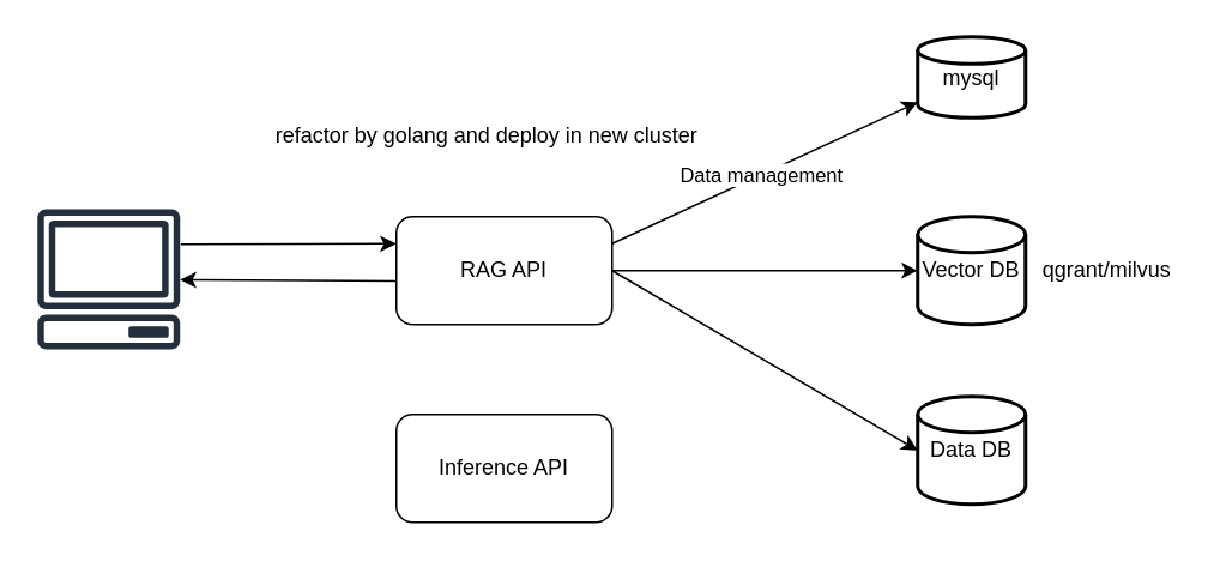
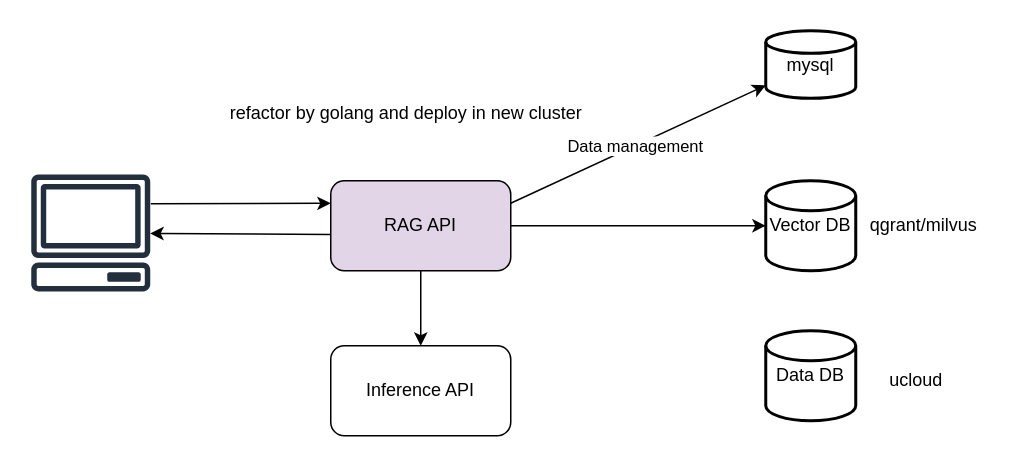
  <mxCell id="0" />
  <mxCell id="1" parent="0" />
  <mxCell id="2" value="Vector DB" style="strokeWidth=2;html=1;shape=mxgraph.flowchart.database;whiteSpace=wrap;" vertex="1" parent="1"><mxGeometry x="510" y="120" width="60" height="60" as="geometry" /></mxCell>
  <mxCell id="3" value="Data DB" style="strokeWidth=2;html=1;shape=mxgraph.flowchart.database;whiteSpace=wrap;" vertex="1" parent="1"><mxGeometry x="510" y="220" width="60" height="60" as="geometry" /></mxCell>
  <mxCell id="4" style="edgeStyle=none;rounded=0;orthogonalLoop=1;jettySize=auto;html=1;entryX=0;entryY=0.25;entryDx=0;entryDy=0;" edge="1" parent="1" target="10"><mxGeometry relative="1" as="geometry"><mxPoint x="100.002" y="135.392" as="sourcePoint" /><mxPoint x="215.26" y="130" as="targetPoint" /></mxGeometry></mxCell>
  <mxCell id="5" value="" style="sketch=0;outlineConnect=0;fontColor=#232F3E;gradientColor=none;fillColor=#232F3D;strokeColor=none;dashed=0;verticalLabelPosition=bottom;verticalAlign=top;align=center;html=1;fontSize=12;fontStyle=0;aspect=fixed;pointerEvents=1;shape=mxgraph.aws4.client;" vertex="1" parent="1"><mxGeometry x="20" y="115.89" width="80" height="77.95" as="geometry" /></mxCell>
+ <mxCell id="6" style="edgeStyle=none;rounded=0;orthogonalLoop=1;jettySize=auto;html=1;exitX=0.5;exitY=1;exitDx=0;exitDy=0;" edge="1" parent="1" source="10" target="11"><mxGeometry relative="1" as="geometry" /></mxCell>
  <mxCell id="7" style="edgeStyle=none;rounded=0;orthogonalLoop=1;jettySize=auto;html=1;exitX=0;exitY=0.75;exitDx=0;exitDy=0;" edge="1" parent="1" target="5"><mxGeometry relative="1" as="geometry"><mxPoint x="220" y="155.82" as="sourcePoint" /><mxPoint x="99.702" y="144.174" as="targetPoint" /></mxGeometry></mxCell>
  <mxCell id="8" style="edgeStyle=none;rounded=0;orthogonalLoop=1;jettySize=auto;html=1;exitX=1;exitY=0.25;exitDx=0;exitDy=0;" edge="1" parent="1" source="10" target="14"><mxGeometry relative="1" as="geometry" /></mxCell>
  <mxCell id="9" value="Data management" style="edgeLabel;html=1;align=center;verticalAlign=middle;resizable=0;points=[];" vertex="1" connectable="0" parent="8"><mxGeometry x="-0.025" relative="1" as="geometry"><mxPoint as="offset" /></mxGeometry></mxCell>
- <mxCell id="10" value="RAG API&lt;br&gt;" style="rounded=1;whiteSpace=wrap;html=1;" vertex="1" parent="1"><mxGeometry x="220" y="120" width="120" height="60" as="geometry" /></mxCell>
+ <mxCell id="10" value="RAG API&lt;br&gt;" style="rounded=1;whiteSpace=wrap;html=1;fillColor=#e1d5e7;" vertex="1" parent="1"><mxGeometry x="220" y="120" width="120" height="60" as="geometry" /></mxCell>
  <mxCell id="11" value="Inference API" style="rounded=1;whiteSpace=wrap;html=1;" vertex="1" parent="1"><mxGeometry x="220" y="230" width="120" height="60" as="geometry" /></mxCell>
- <mxCell id="12" style="edgeStyle=none;rounded=0;orthogonalLoop=1;jettySize=auto;html=1;exitX=1;exitY=0.5;exitDx=0;exitDy=0;entryX=0;entryY=0.5;entryDx=0;entryDy=0;entryPerimeter=0;" edge="1" parent="1" source="10" target="3"><mxGeometry relative="1" as="geometry" /></mxCell>
  <mxCell id="13" style="edgeStyle=none;rounded=0;orthogonalLoop=1;jettySize=auto;html=1;exitX=1;exitY=0.5;exitDx=0;exitDy=0;entryX=0;entryY=0.5;entryDx=0;entryDy=0;entryPerimeter=0;" edge="1" parent="1" source="10" target="2"><mxGeometry relative="1" as="geometry" /></mxCell>
  <mxCell id="14" value="mysql" style="strokeWidth=2;html=1;shape=mxgraph.flowchart.database;whiteSpace=wrap;" vertex="1" parent="1"><mxGeometry x="510" y="20" width="60" height="45" as="geometry" /></mxCell>
  <mxCell id="15" value="refactor by golang and deploy in new cluster" style="text;html=1;align=center;verticalAlign=middle;resizable=0;points=[];autosize=1;strokeColor=none;fillColor=none;" vertex="1" parent="1"><mxGeometry x="140" y="60" width="260" height="30" as="geometry" /></mxCell>
+ <mxCell id="16" value="ucloud" style="text;html=1;align=center;verticalAlign=middle;resizable=0;points=[];autosize=1;strokeColor=none;fillColor=none;" vertex="1" parent="1"><mxGeometry x="580" y="238" width="60" height="30" as="geometry" /></mxCell>
  <mxCell id="17" value="qgrant/milvus" style="text;html=1;align=center;verticalAlign=middle;resizable=0;points=[];autosize=1;strokeColor=none;fillColor=none;" vertex="1" parent="1"><mxGeometry x="570" y="135" width="90" height="30" as="geometry" /></mxCell>
